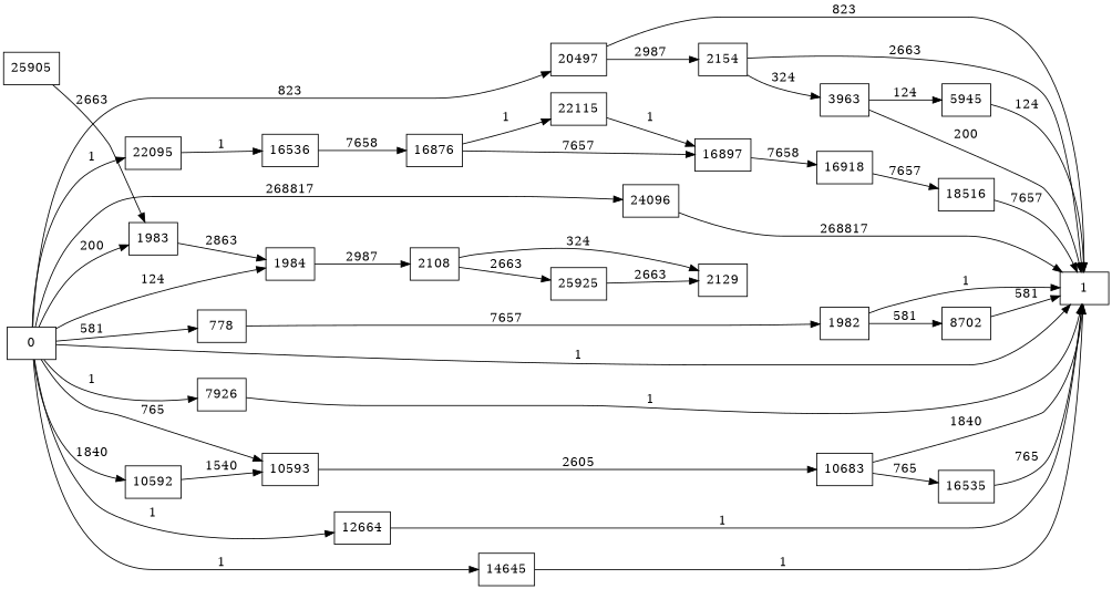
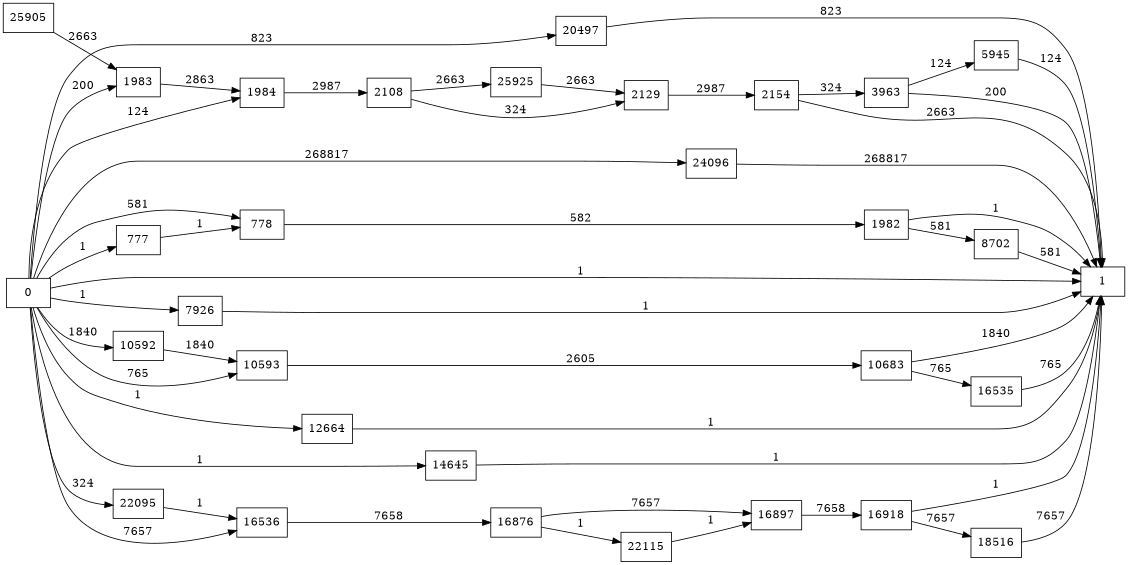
  digraph {
    rankdir=LR
    node [shape=rectangle]
+   777
    778
    1982
    1
    8702
    1983
    1984
    2108
    2129
    25925
    2154
    3963
    5945
    7926
    10592
    10593
    10683
    16535
    12664
    14645
    16536
    16876
    16897
    22115
    16918
    18516
    20497
    22095
    24096
    25905
    0
-   778 -> 1982 [label=7657]
+   777 -> 778 [label=1]
+   778 -> 1982 [label=582]
    1982 -> 1 [label=1]
    1982 -> 8702 [label=581]
    8702 -> 1 [label=581]
    1983 -> 1984 [label=2863]
    1984 -> 2108 [label=2987]
    2108 -> 2129 [label=324]
    2108 -> 25925 [label=2663]
-   20497 -> 2154 [label=2987]
+   2129 -> 2154 [label=2987]
    25925 -> 2129 [label=2663]
    2154 -> 1 [label=2663]
    2154 -> 3963 [label=324]
    3963 -> 1 [label=200]
    3963 -> 5945 [label=124]
    5945 -> 1 [label=124]
    7926 -> 1 [label=1]
-   10592 -> 10593 [label=1540]
+   10592 -> 10593 [label=1840]
    10593 -> 10683 [label=2605]
    10683 -> 1 [label=1840]
    10683 -> 16535 [label=765]
    16535 -> 1 [label=765]
    12664 -> 1 [label=1]
    14645 -> 1 [label=1]
    16536 -> 16876 [label=7658]
    16876 -> 16897 [label=7657]
    16876 -> 22115 [label=1]
    16897 -> 16918 [label=7658]
    22115 -> 16897 [label=1]
+   16918 -> 1 [label=1]
    16918 -> 18516 [label=7657]
    18516 -> 1 [label=7657]
    20497 -> 1 [label=823]
    22095 -> 16536 [label=1]
    24096 -> 1 [label=268817]
    25905 -> 1983 [label=2663]
+   0 -> 777 [label=1]
    0 -> 778 [label=581]
    0 -> 1 [label=1]
    0 -> 1983 [label=200]
    0 -> 1984 [label=124]
    0 -> 7926 [label=1]
    0 -> 10592 [label=1840]
    0 -> 10593 [label=765]
    0 -> 12664 [label=1]
    0 -> 14645 [label=1]
+   0 -> 16536 [label=7657]
    0 -> 20497 [label=823]
-   0 -> 22095 [label=1]
+   0 -> 22095 [label=324]
    0 -> 24096 [label=268817]
  }
